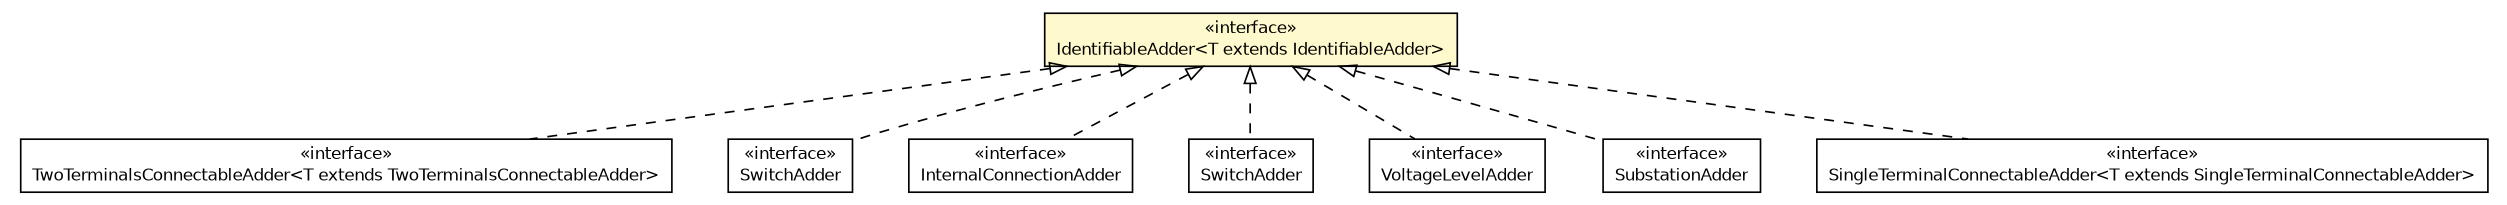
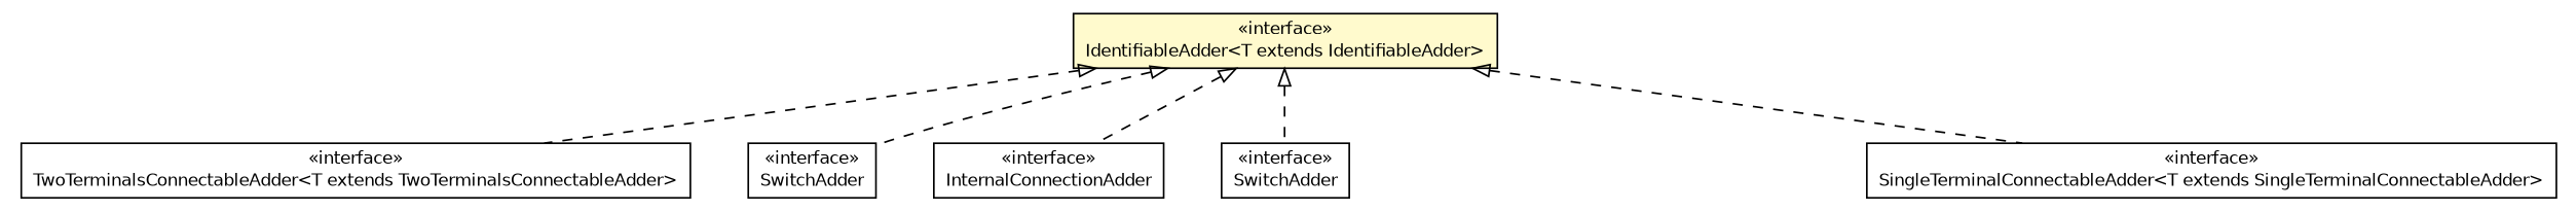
  digraph {
    nodesep=0.25
    ranksep=0.5
    node [fontcolor=black fontname=Helvetica fontsize=10.0 shape=plaintext]
    edge [arrowtail=empty dir=back fontname=Helvetica fontsize=10 headport=p labelfontname=Helvetica labelfontsize=10 style=dashed tailport=p]
    n1 [label=<<table title="eu.itesla_project.iidm.network.TwoTerminalsConnectableAdder" border="0" cellborder="1" cellspacing="0" cellpadding="2" port="p" href="./TwoTerminalsConnectableAdder.html"> 		<tr><td><table border="0" cellspacing="0" cellpadding="1"> <tr><td align="center" balign="center"> &#171;interface&#187; </td></tr> <tr><td align="center" balign="center"> TwoTerminalsConnectableAdder&lt;T extends TwoTerminalsConnectableAdder&gt; </td></tr> 		</table></td></tr> 		</table>>]
    n2 [label=<<table title="eu.itesla_project.iidm.network.VoltageLevel.NodeBreakerView.SwitchAdder" border="0" cellborder="1" cellspacing="0" cellpadding="2" port="p" href="./VoltageLevel.NodeBreakerView.SwitchAdder.html"> 		<tr><td><table border="0" cellspacing="0" cellpadding="1"> <tr><td align="center" balign="center"> &#171;interface&#187; </td></tr> <tr><td align="center" balign="center"> SwitchAdder </td></tr> 		</table></td></tr> 		</table>>]
    n3 [label=<<table title="eu.itesla_project.iidm.network.VoltageLevel.NodeBreakerView.InternalConnectionAdder" border="0" cellborder="1" cellspacing="0" cellpadding="2" port="p" href="./VoltageLevel.NodeBreakerView.InternalConnectionAdder.html"> 		<tr><td><table border="0" cellspacing="0" cellpadding="1"> <tr><td align="center" balign="center"> &#171;interface&#187; </td></tr> <tr><td align="center" balign="center"> InternalConnectionAdder </td></tr> 		</table></td></tr> 		</table>>]
    n4 [label=<<table title="eu.itesla_project.iidm.network.VoltageLevel.BusBreakerView.SwitchAdder" border="0" cellborder="1" cellspacing="0" cellpadding="2" port="p" href="./VoltageLevel.BusBreakerView.SwitchAdder.html"> 		<tr><td><table border="0" cellspacing="0" cellpadding="1"> <tr><td align="center" balign="center"> &#171;interface&#187; </td></tr> <tr><td align="center" balign="center"> SwitchAdder </td></tr> 		</table></td></tr> 		</table>>]
-   n5 [label=<<table title="eu.itesla_project.iidm.network.VoltageLevelAdder" border="0" cellborder="1" cellspacing="0" cellpadding="2" port="p" href="./VoltageLevelAdder.html"> 		<tr><td><table border="0" cellspacing="0" cellpadding="1"> <tr><td align="center" balign="center"> &#171;interface&#187; </td></tr> <tr><td align="center" balign="center"> VoltageLevelAdder </td></tr> 		</table></td></tr> 		</table>>]
    n6 [label=<<table title="eu.itesla_project.iidm.network.IdentifiableAdder" border="0" cellborder="1" cellspacing="0" cellpadding="2" port="p" bgcolor="lemonChiffon" href="./IdentifiableAdder.html"> 		<tr><td><table border="0" cellspacing="0" cellpadding="1"> <tr><td align="center" balign="center"> &#171;interface&#187; </td></tr> <tr><td align="center" balign="center"> IdentifiableAdder&lt;T extends IdentifiableAdder&gt; </td></tr> 		</table></td></tr> 		</table>>]
-   n7 [label=<<table title="eu.itesla_project.iidm.network.SubstationAdder" border="0" cellborder="1" cellspacing="0" cellpadding="2" port="p" href="./SubstationAdder.html"> 		<tr><td><table border="0" cellspacing="0" cellpadding="1"> <tr><td align="center" balign="center"> &#171;interface&#187; </td></tr> <tr><td align="center" balign="center"> SubstationAdder </td></tr> 		</table></td></tr> 		</table>>]
    n8 [label=<<table title="eu.itesla_project.iidm.network.SingleTerminalConnectableAdder" border="0" cellborder="1" cellspacing="0" cellpadding="2" port="p" href="./SingleTerminalConnectableAdder.html"> 		<tr><td><table border="0" cellspacing="0" cellpadding="1"> <tr><td align="center" balign="center"> &#171;interface&#187; </td></tr> <tr><td align="center" balign="center"> SingleTerminalConnectableAdder&lt;T extends SingleTerminalConnectableAdder&gt; </td></tr> 		</table></td></tr> 		</table>>]
    n6 -> n1
    n6 -> n2
    n6 -> n3
    n6 -> n4
-   n6 -> n5
-   n6 -> n7
    n6 -> n8
  }
